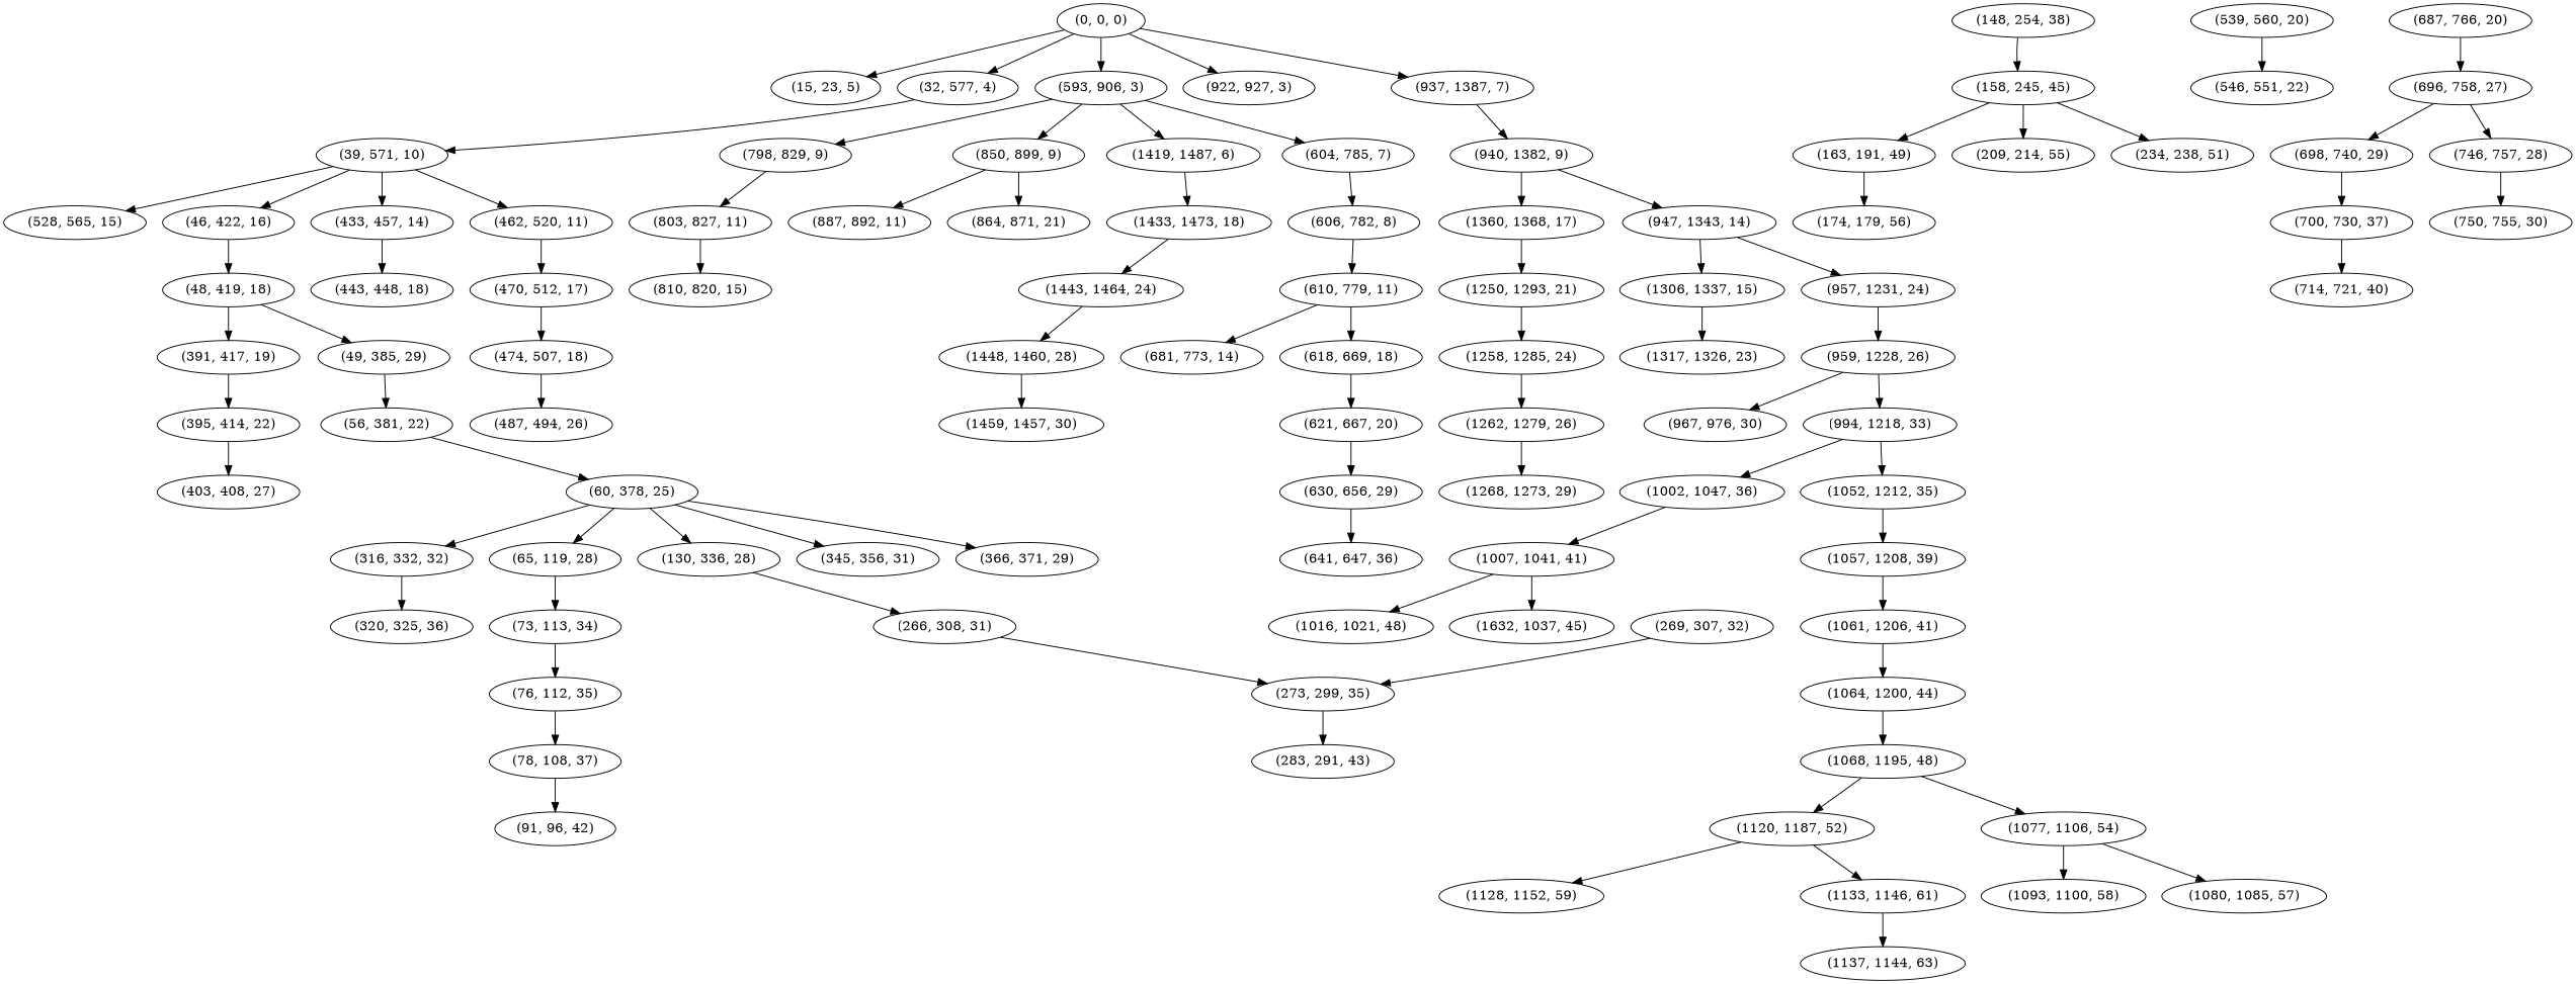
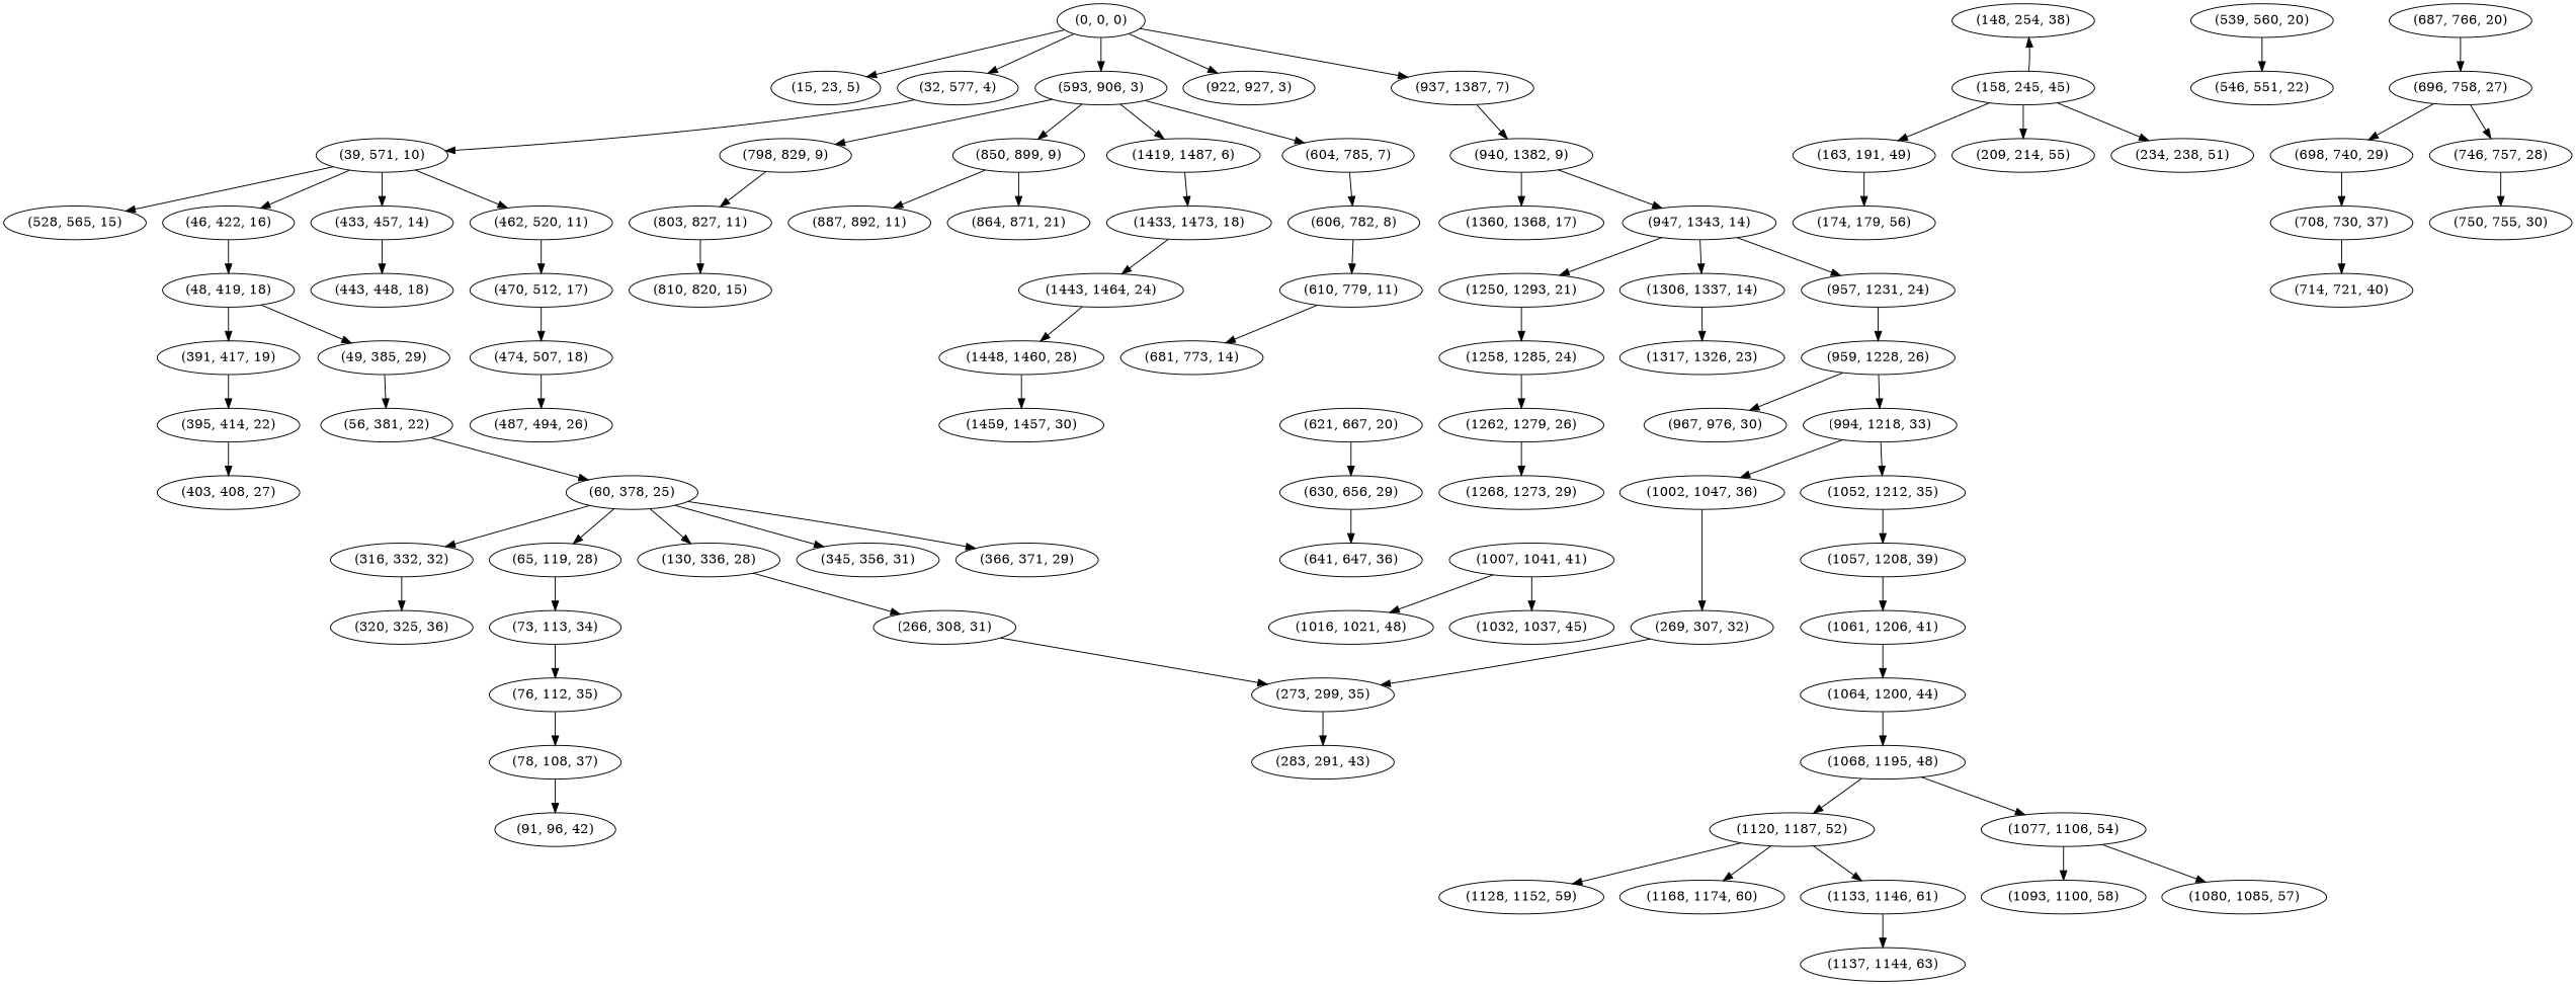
  digraph {
    "(0, 0, 0)"
    "(15, 23, 5)"
    "(32, 577, 4)"
    "(593, 906, 3)"
    "(922, 927, 3)"
    "(937, 1387, 7)"
    "(39, 571, 10)"
    "(1419, 1487, 6)"
    "(604, 785, 7)"
    "(798, 829, 9)"
    "(850, 899, 9)"
    "(940, 1382, 9)"
    "(1433, 1473, 18)"
    "(46, 422, 16)"
    "(433, 457, 14)"
    "(462, 520, 11)"
    "(528, 565, 15)"
    "(48, 419, 18)"
    "(443, 448, 18)"
    "(470, 512, 17)"
    n21 [label="(49, 385, 29)"]
    "(391, 417, 19)"
    "(56, 381, 22)"
    "(395, 414, 22)"
    "(60, 378, 25)"
    "(65, 119, 28)"
    "(130, 336, 28)"
    "(345, 356, 31)"
    "(366, 371, 29)"
    "(316, 332, 32)"
    "(73, 113, 34)"
    "(266, 308, 31)"
    "(76, 112, 35)"
    "(78, 108, 37)"
    "(91, 96, 42)"
    "(273, 299, 35)"
    "(320, 325, 36)"
    "(148, 254, 38)"
    "(158, 245, 45)"
    "(163, 191, 49)"
    "(209, 214, 55)"
    "(234, 238, 51)"
    "(174, 179, 56)"
    "(269, 307, 32)"
    "(283, 291, 43)"
    "(403, 408, 27)"
    "(474, 507, 18)"
    "(487, 494, 26)"
    "(539, 560, 20)"
    "(546, 551, 22)"
    "(606, 782, 8)"
    "(803, 827, 11)"
    "(864, 871, 21)"
    "(887, 892, 11)"
    "(610, 779, 11)"
-   "(618, 669, 18)"
    "(681, 773, 14)"
    "(621, 667, 20)"
    "(630, 656, 29)"
    "(641, 647, 36)"
    "(687, 766, 20)"
    "(696, 758, 27)"
    "(698, 740, 29)"
    "(746, 757, 28)"
-   "(708, 730, 37)" [label="(700, 730, 37)"]
+   "(708, 730, 37)"
    "(750, 755, 30)"
    "(714, 721, 40)"
    "(810, 820, 15)"
    "(947, 1343, 14)"
    "(1360, 1368, 17)"
    "(957, 1231, 24)"
    "(1250, 1293, 21)"
-   "(1306, 1337, 15)"
+   "(1306, 1337, 15)" [label="(1306, 1337, 14)"]
    "(959, 1228, 26)"
    "(1258, 1285, 24)"
    "(1317, 1326, 23)"
    "(967, 976, 30)"
    "(994, 1218, 33)"
    "(1002, 1047, 36)"
    "(1052, 1212, 35)"
    "(1007, 1041, 41)"
    "(1057, 1208, 39)"
    "(1016, 1021, 48)"
-   "(1032, 1037, 45)" [label="(1632, 1037, 45)"]
+   "(1032, 1037, 45)"
    "(1061, 1206, 41)"
    "(1064, 1200, 44)"
    "(1068, 1195, 48)"
    "(1077, 1106, 54)"
    "(1120, 1187, 52)"
    "(1080, 1085, 57)"
    "(1093, 1100, 58)"
    "(1128, 1152, 59)"
+   "(1168, 1174, 60)"
    "(1133, 1146, 61)"
    "(1137, 1144, 63)"
    "(1262, 1279, 26)"
    "(1268, 1273, 29)"
    "(1443, 1464, 24)"
    "(1448, 1460, 28)"
    n100 [label="(1459, 1457, 30)"]
    "(0, 0, 0)" -> "(15, 23, 5)"
    "(0, 0, 0)" -> "(32, 577, 4)"
    "(0, 0, 0)" -> "(593, 906, 3)"
    "(0, 0, 0)" -> "(922, 927, 3)"
    "(0, 0, 0)" -> "(937, 1387, 7)"
    "(32, 577, 4)" -> "(39, 571, 10)"
    "(593, 906, 3)" -> "(1419, 1487, 6)"
    "(593, 906, 3)" -> "(604, 785, 7)"
    "(593, 906, 3)" -> "(798, 829, 9)"
    "(593, 906, 3)" -> "(850, 899, 9)"
    "(937, 1387, 7)" -> "(940, 1382, 9)"
    "(39, 571, 10)" -> "(46, 422, 16)"
    "(39, 571, 10)" -> "(433, 457, 14)"
    "(39, 571, 10)" -> "(462, 520, 11)"
    "(39, 571, 10)" -> "(528, 565, 15)"
    "(1419, 1487, 6)" -> "(1433, 1473, 18)"
    "(604, 785, 7)" -> "(606, 782, 8)"
    "(798, 829, 9)" -> "(803, 827, 11)"
    "(850, 899, 9)" -> "(864, 871, 21)"
    "(850, 899, 9)" -> "(887, 892, 11)"
    "(940, 1382, 9)" -> "(947, 1343, 14)"
    "(940, 1382, 9)" -> "(1360, 1368, 17)"
    "(1433, 1473, 18)" -> "(1443, 1464, 24)"
    "(46, 422, 16)" -> "(48, 419, 18)"
    "(433, 457, 14)" -> "(443, 448, 18)"
    "(462, 520, 11)" -> "(470, 512, 17)"
    "(48, 419, 18)" -> n21
    "(48, 419, 18)" -> "(391, 417, 19)"
    "(470, 512, 17)" -> "(474, 507, 18)"
    n21 -> "(56, 381, 22)"
    "(391, 417, 19)" -> "(395, 414, 22)"
    "(56, 381, 22)" -> "(60, 378, 25)"
    "(395, 414, 22)" -> "(403, 408, 27)"
    "(60, 378, 25)" -> "(65, 119, 28)"
    "(60, 378, 25)" -> "(130, 336, 28)"
    "(60, 378, 25)" -> "(345, 356, 31)"
    "(60, 378, 25)" -> "(366, 371, 29)"
    "(60, 378, 25)" -> "(316, 332, 32)"
    "(65, 119, 28)" -> "(73, 113, 34)"
    "(130, 336, 28)" -> "(266, 308, 31)"
    "(316, 332, 32)" -> "(320, 325, 36)"
    "(73, 113, 34)" -> "(76, 112, 35)"
    "(266, 308, 31)" -> "(273, 299, 35)"
    "(76, 112, 35)" -> "(78, 108, 37)"
    "(78, 108, 37)" -> "(91, 96, 42)"
    "(273, 299, 35)" -> "(283, 291, 43)"
-   "(148, 254, 38)" -> "(158, 245, 45)"
+   "(158, 245, 45)" -> "(148, 254, 38)"
    "(158, 245, 45)" -> "(163, 191, 49)"
    "(158, 245, 45)" -> "(209, 214, 55)"
    "(158, 245, 45)" -> "(234, 238, 51)"
    "(163, 191, 49)" -> "(174, 179, 56)"
    "(269, 307, 32)" -> "(273, 299, 35)"
    "(474, 507, 18)" -> "(487, 494, 26)"
    "(539, 560, 20)" -> "(546, 551, 22)"
    "(606, 782, 8)" -> "(610, 779, 11)"
    "(803, 827, 11)" -> "(810, 820, 15)"
-   "(610, 779, 11)" -> "(618, 669, 18)"
    "(610, 779, 11)" -> "(681, 773, 14)"
-   "(618, 669, 18)" -> "(621, 667, 20)"
    "(621, 667, 20)" -> "(630, 656, 29)"
    "(630, 656, 29)" -> "(641, 647, 36)"
    "(687, 766, 20)" -> "(696, 758, 27)"
    "(696, 758, 27)" -> "(698, 740, 29)"
    "(696, 758, 27)" -> "(746, 757, 28)"
    "(698, 740, 29)" -> "(708, 730, 37)"
    "(746, 757, 28)" -> "(750, 755, 30)"
    "(708, 730, 37)" -> "(714, 721, 40)"
    "(947, 1343, 14)" -> "(957, 1231, 24)"
-   "(1360, 1368, 17)" -> "(1250, 1293, 21)"
+   "(947, 1343, 14)" -> "(1250, 1293, 21)"
    "(947, 1343, 14)" -> "(1306, 1337, 15)"
    "(957, 1231, 24)" -> "(959, 1228, 26)"
    "(1250, 1293, 21)" -> "(1258, 1285, 24)"
    "(1306, 1337, 15)" -> "(1317, 1326, 23)"
    "(959, 1228, 26)" -> "(967, 976, 30)"
    "(959, 1228, 26)" -> "(994, 1218, 33)"
    "(1258, 1285, 24)" -> "(1262, 1279, 26)"
    "(994, 1218, 33)" -> "(1002, 1047, 36)"
    "(994, 1218, 33)" -> "(1052, 1212, 35)"
-   "(1002, 1047, 36)" -> "(1007, 1041, 41)"
+   "(1002, 1047, 36)" -> "(269, 307, 32)"
    "(1052, 1212, 35)" -> "(1057, 1208, 39)"
    "(1007, 1041, 41)" -> "(1016, 1021, 48)"
    "(1007, 1041, 41)" -> "(1032, 1037, 45)"
    "(1057, 1208, 39)" -> "(1061, 1206, 41)"
    "(1061, 1206, 41)" -> "(1064, 1200, 44)"
    "(1064, 1200, 44)" -> "(1068, 1195, 48)"
    "(1068, 1195, 48)" -> "(1077, 1106, 54)"
    "(1068, 1195, 48)" -> "(1120, 1187, 52)"
    "(1077, 1106, 54)" -> "(1080, 1085, 57)"
    "(1077, 1106, 54)" -> "(1093, 1100, 58)"
    "(1120, 1187, 52)" -> "(1128, 1152, 59)"
+   "(1120, 1187, 52)" -> "(1168, 1174, 60)"
    "(1120, 1187, 52)" -> "(1133, 1146, 61)"
    "(1133, 1146, 61)" -> "(1137, 1144, 63)"
    "(1262, 1279, 26)" -> "(1268, 1273, 29)"
    "(1443, 1464, 24)" -> "(1448, 1460, 28)"
    "(1448, 1460, 28)" -> n100
  }
